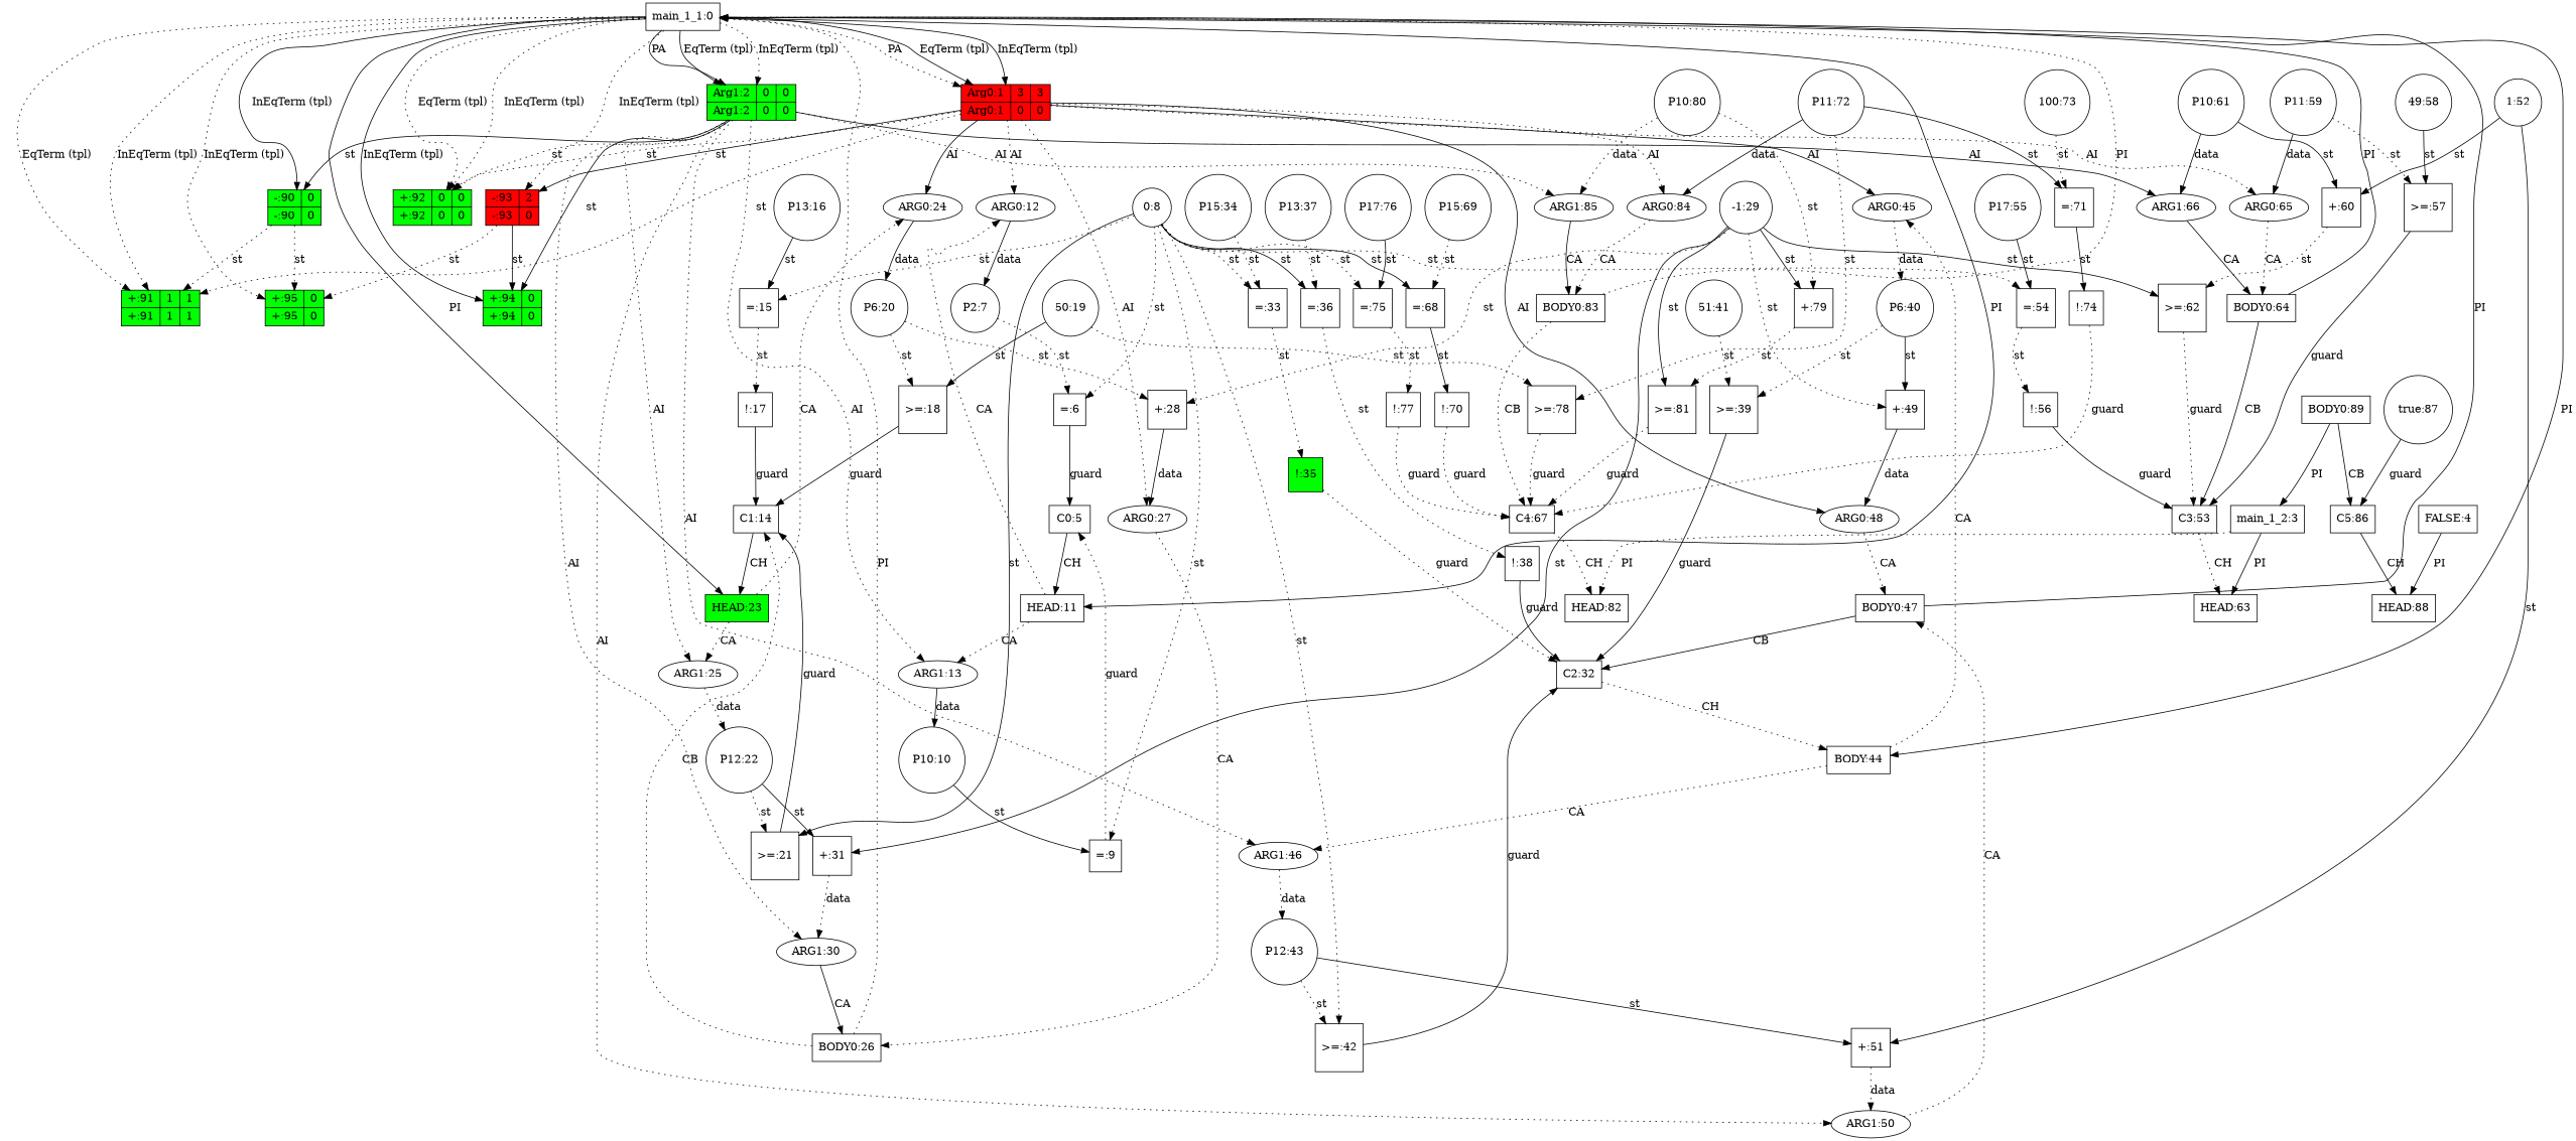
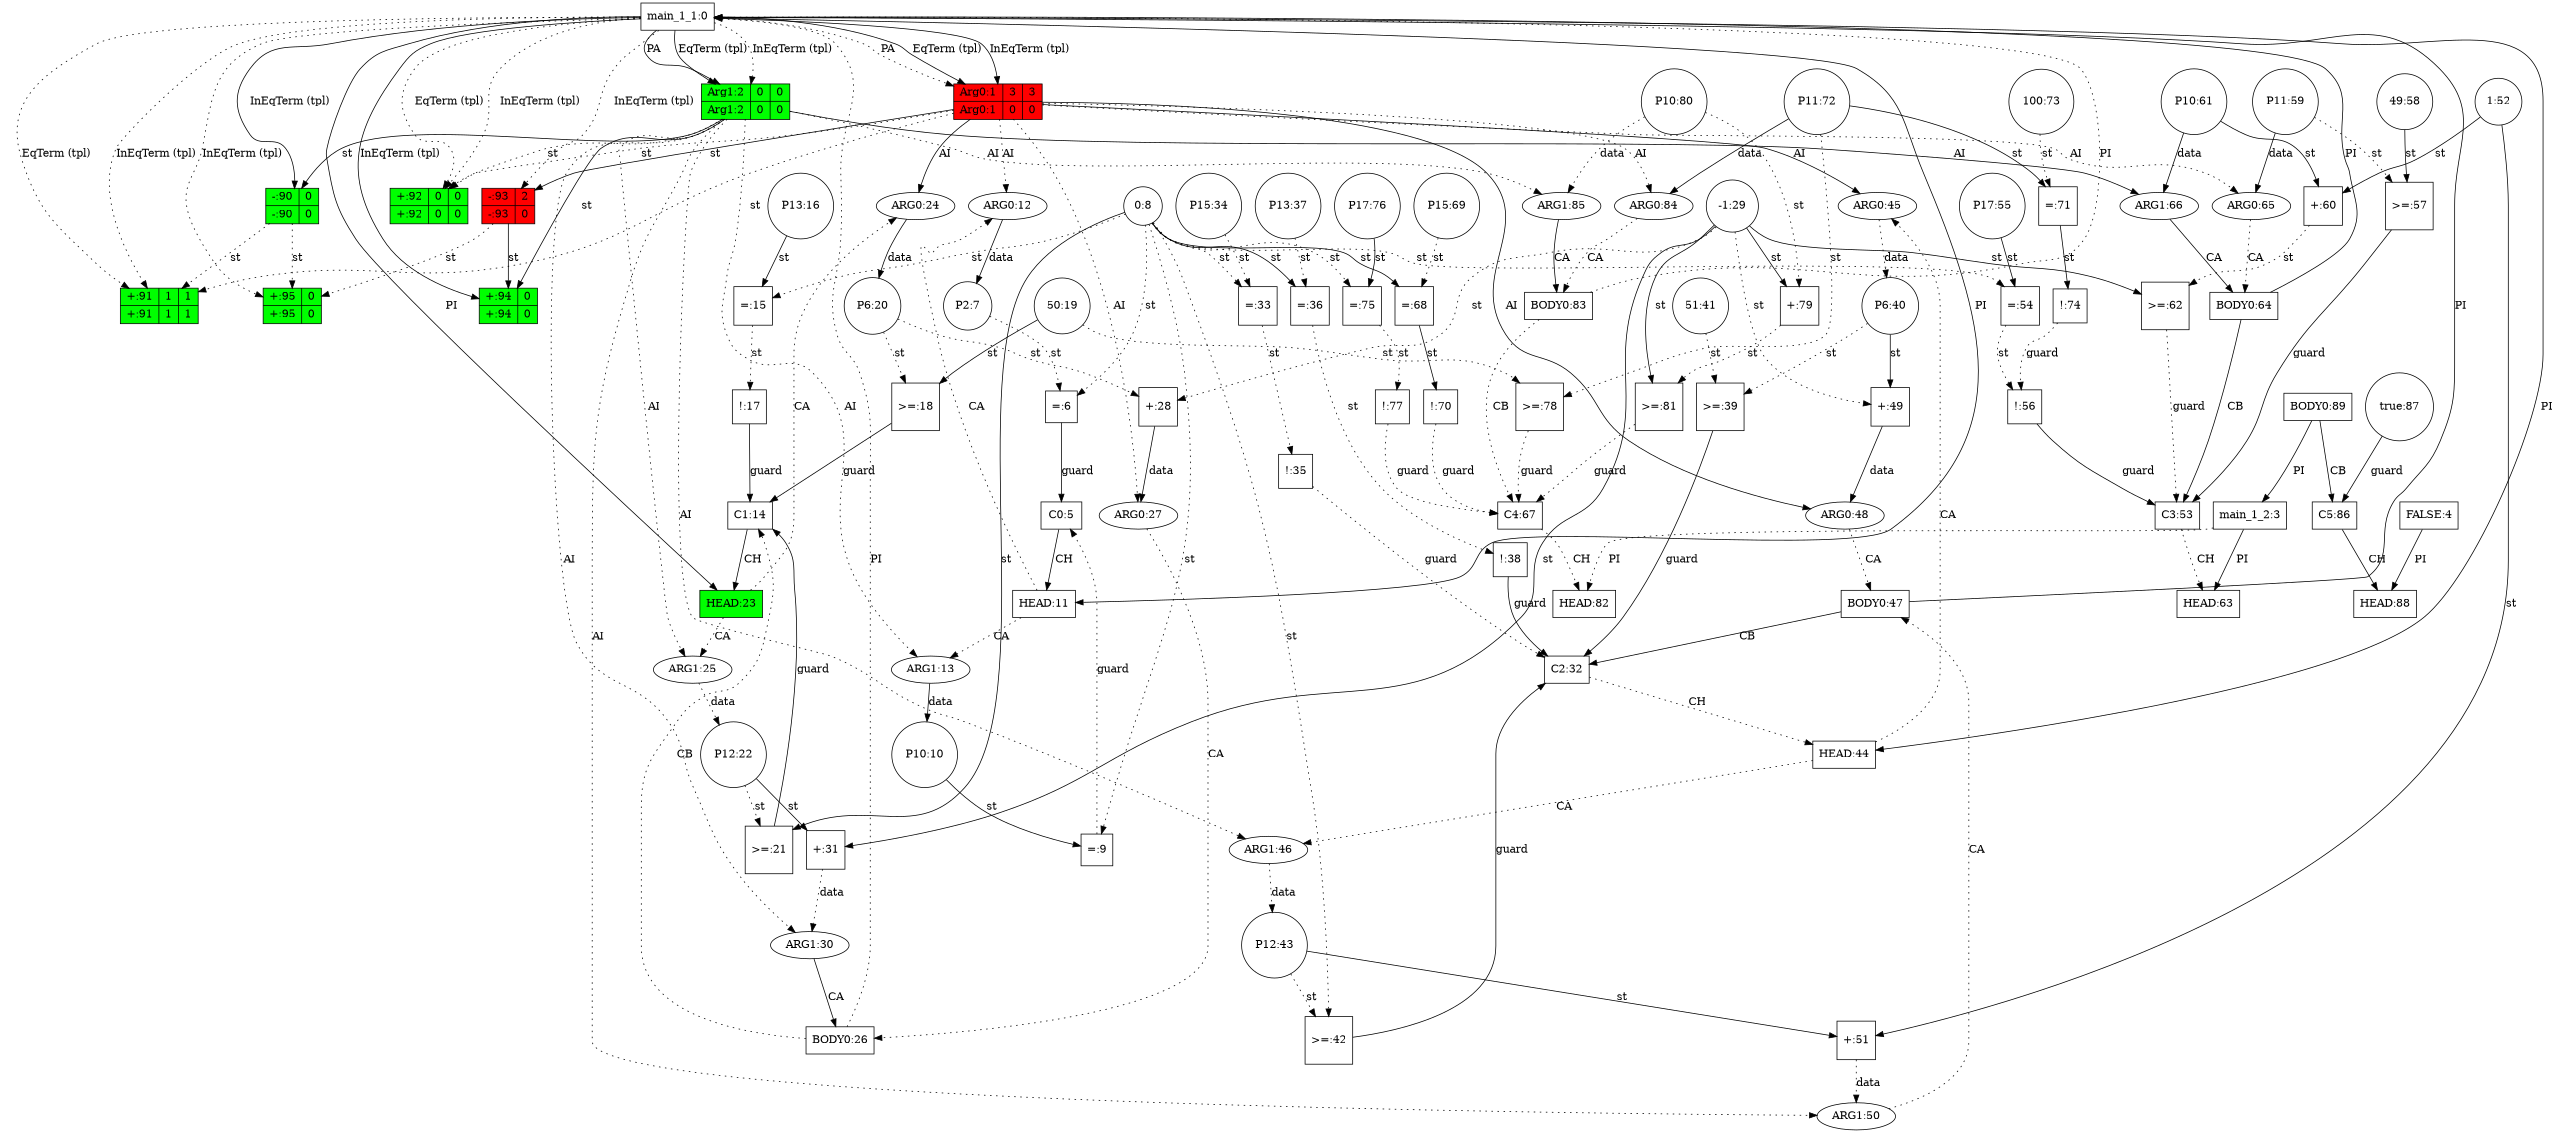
  digraph {
    node [color=black fillcolor=white shape=square style=filled]
    edge [style=dotted]
    n1 [label="main_1_1:0" nodeName=predicate_0 shape=box]
    n2 [fillcolor=red label="{{Arg0:1|3|3}|{Arg0:1|0|0}}" shape=record]
    n3 [fillcolor=green label="{{Arg1:2|0|0}|{Arg1:2|0|0}}" shape=record]
    n4 [label="HEAD:11" nodeName=clauseHead_0 shape=box]
    n5 [fillcolor=green label="HEAD:23" nodeName=clauseHead_1 shape=box]
-   n6 [label="BODY:44" nodeName=clauseHead_2 shape=box]
+   n6 [label="HEAD:44" nodeName=clauseHead_2 shape=box]
    n7 [fillcolor=green label="{{-:90|0}|{-:90|0}}" shape=record]
    n8 [fillcolor=green label="{{+:91|1|1}|{+:91|1|1}}" shape=record]
    n9 [fillcolor=green label="{{+:92|0|0}|{+:92|0|0}}" shape=record]
    n10 [fillcolor=red label="{{-:93|2}|{-:93|0}}" shape=record]
    n11 [fillcolor=green label="{{+:94|0}|{+:94|0}}" shape=record]
    n12 [fillcolor=green label="{{+:95|0}|{+:95|0}}" shape=record]
    n13 [label="ARG0:12" nodeName=clauseArgument_0 shape=ellipse]
    n14 [label="ARG0:24" nodeName=clauseArgument_2 shape=ellipse]
    n15 [label="ARG0:27" nodeName=clauseArgument_4 shape=ellipse]
    n16 [label="ARG0:45" nodeName=clauseArgument_6 shape=ellipse]
    n17 [label="ARG0:48" nodeName=clauseArgument_8 shape=ellipse]
    n18 [label="ARG0:65" nodeName=clauseArgument_10 shape=ellipse]
    n19 [label="ARG0:84" nodeName=clauseArgument_12 shape=ellipse]
    n20 [label="ARG1:13" nodeName=clauseArgument_1 shape=ellipse]
    n21 [label="ARG1:25" nodeName=clauseArgument_3 shape=ellipse]
    n22 [label="ARG1:30" nodeName=clauseArgument_5 shape=ellipse]
    n23 [label="ARG1:46" nodeName=clauseArgument_7 shape=ellipse]
    n24 [label="ARG1:50" nodeName=clauseArgument_9 shape=ellipse]
    n25 [label="ARG1:66" nodeName=clauseArgument_11 shape=ellipse]
    n26 [label="ARG1:85" nodeName=clauseArgument_13 shape=ellipse]
    n27 [label="P2:7" nodeName=P2_7 shape=circle]
    n28 [label="P6:20" nodeName=P6_20 shape=circle]
    n29 [label="BODY0:26" nodeName=clauseBody_0 shape=box]
    n30 [label="P6:40" nodeName=P6_40 shape=circle]
    n31 [label="BODY0:47" nodeName=clauseBody_1 shape=box]
    n32 [label="BODY0:64" nodeName=clauseBody_2 shape=box]
    n33 [label="BODY0:83" nodeName=clauseBody_3 shape=box]
    n34 [label="P10:10" nodeName=P10_10 shape=circle]
    n35 [label="P12:22" nodeName=P12_22 shape=circle]
    n36 [label="P12:43" nodeName=P12_43 shape=circle]
    n37 [label="=:6" nodeName="=_6"]
    n38 [label="C0:5" nodeName=clause_0 shape=box]
    n39 [label="0:8" nodeName="0_8" shape=circle]
    n40 [label="=:9" nodeName="=_9"]
    n41 [label="=:15" nodeName="=_15"]
    n42 [label=">=:21" nodeName=">=_21"]
    n43 [label="=:33" nodeName="=_33"]
    n44 [label="=:36" nodeName="=_36"]
    n45 [label=">=:42" nodeName=">=_42"]
    n46 [label="=:54" nodeName="=_54"]
    n47 [label="=:68" nodeName="=_68"]
    n48 [label="=:75" nodeName="=_75"]
    n49 [label="!:17" nodeName="!_17"]
    n50 [label="C1:14" nodeName=clause_1 shape=box]
-   n51 [fillcolor=green label="!:35" nodeName="!_35"]
+   n51 [label="!:35" nodeName="!_35"]
    n52 [label="!:38" nodeName="!_38"]
    n53 [label="C2:32" nodeName=clause_2 shape=box]
    n54 [label="!:56" nodeName="!_56"]
    n55 [label="!:70" nodeName="!_70"]
    n56 [label="!:77" nodeName="!_77"]
    n57 [label="P13:16" nodeName=P13_16 shape=circle]
    n58 [label="50:19" nodeName="50_19" shape=circle]
    n59 [label=">=:18" nodeName=">=_18"]
    n60 [label=">=:78" nodeName=">=_78"]
    n61 [label="C4:67" nodeName=clause_4 shape=box]
    n62 [label="+:28" nodeName="+_28"]
    n63 [label="+:31" nodeName="+_31"]
    n64 [label="-1:29" nodeName="-1_29" shape=circle]
    n65 [label="+:49" nodeName="+_49"]
    n66 [label=">=:62" nodeName=">=_62"]
    n67 [label="+:79" nodeName="+_79"]
    n68 [label=">=:81" nodeName=">=_81"]
    n69 [label="C3:53" nodeName=clause_3 shape=box]
    n70 [label="P15:34" nodeName=P15_34 shape=circle]
    n71 [label="P13:37" nodeName=P13_37 shape=circle]
    n72 [label=">=:39" nodeName=">=_39"]
    n73 [label="51:41" nodeName="51_41" shape=circle]
    n74 [label="+:51" nodeName="+_51"]
    n75 [label="1:52" nodeName="1_52" shape=circle]
    n76 [label="+:60" nodeName="+_60"]
    n77 [label="P17:55" nodeName=P17_55 shape=circle]
    n78 [label="HEAD:63" nodeName=clauseHead_3 shape=box]
    n79 [label="49:58" nodeName="49_58" shape=circle]
    n80 [label=">=:57" nodeName=">=_57"]
    n81 [label="P11:59" nodeName=P11_59 shape=circle]
    n82 [label="P10:61" nodeName=P10_61 shape=circle]
    n83 [label="main_1_2:3" nodeName=predicate_1 shape=box]
    n84 [label="HEAD:82" nodeName=clauseHead_4 shape=box]
    n85 [label="P15:69" nodeName=P15_69 shape=circle]
    n86 [label="P11:72" nodeName=P11_72 shape=circle]
    n87 [label="=:71" nodeName="=_71"]
    n88 [label="!:74" nodeName="!_74"]
    n89 [label="100:73" nodeName="100_73" shape=circle]
    n90 [label="P17:76" nodeName=P17_76 shape=circle]
    n91 [label="P10:80" nodeName=P10_80 shape=circle]
    n92 [label="true:87" nodeName=true_87 shape=circle]
    n93 [label="C5:86" nodeName=clause_5 shape=box]
    n94 [label="HEAD:88" nodeName=clauseHead_5 shape=box]
    n95 [label="FALSE:4" nodeName=FALSE shape=box]
    n96 [label="BODY0:89" nodeName=clauseBody_4 shape=box]
    n1 -> n2 [label=PA]
    n1 -> n2 [label="EqTerm (tpl)" style=solid]
    n1 -> n2 [label="InEqTerm (tpl)" style=solid]
    n1 -> n3 [label=PA style=solid]
    n1 -> n3 [label="EqTerm (tpl)" style=solid]
    n1 -> n3 [label="InEqTerm (tpl)"]
    n1 -> n4 [label=PI style=solid]
    n1 -> n5 [label=PI style=solid]
    n1 -> n6 [label=PI style=solid]
    n1 -> n7 [label="InEqTerm (tpl)" style=solid]
    n1 -> n8 [label="EqTerm (tpl)"]
    n1 -> n8 [label="InEqTerm (tpl)"]
    n1 -> n9 [label="EqTerm (tpl)"]
    n1 -> n9 [label="InEqTerm (tpl)"]
    n1 -> n10 [label="InEqTerm (tpl)"]
    n1 -> n11 [label="InEqTerm (tpl)" style=solid]
    n1 -> n12 [label="InEqTerm (tpl)"]
    n2 -> n8 [label=st]
    n2 -> n9 [label=st]
    n2 -> n10 [label=st style=solid]
    n2 -> n13 [label=AI]
    n2 -> n14 [label=AI style=solid]
    n2 -> n15 [label=AI]
    n2 -> n16 [label=AI style=solid]
    n2 -> n17 [label=AI style=solid]
    n2 -> n18 [label=AI]
    n2 -> n19 [label=AI]
    n3 -> n7 [label=st style=solid]
    n3 -> n9 [label=st]
    n3 -> n11 [label=st style=solid]
    n3 -> n20 [label=AI]
    n3 -> n21 [label=AI]
    n3 -> n22 [label=AI]
    n3 -> n23 [label=AI]
    n3 -> n24 [label=AI]
    n3 -> n25 [label=AI style=solid]
    n3 -> n26 [label=AI]
    n4 -> n13 [label=CA]
    n4 -> n20 [label=CA]
    n5 -> n14 [label=CA]
    n5 -> n21 [label=CA]
    n6 -> n16 [label=CA]
    n6 -> n23 [label=CA]
    n7 -> n8 [label=st]
    n7 -> n12 [label=st]
    n10 -> n11 [label=st style=solid]
    n10 -> n12 [label=st]
    n13 -> n27 [label=data style=solid]
    n14 -> n28 [label=data style=solid]
    n15 -> n29 [label=CA]
    n16 -> n30 [label=data]
    n17 -> n31 [label=CA]
    n18 -> n32 [label=CA]
    n19 -> n33 [label=CA]
    n20 -> n34 [label=data style=solid]
    n21 -> n35 [label=data]
    n22 -> n29 [label=CA style=solid]
    n23 -> n36 [label=data]
    n24 -> n31 [label=CA]
    n25 -> n32 [label=CA style=solid]
    n26 -> n33 [label=CA style=solid]
    n27 -> n37 [label=st]
    n28 -> n59 [label=st]
    n28 -> n62 [label=st]
    n29 -> n1 [label=PI]
    n29 -> n50 [label=CB]
    n30 -> n65 [label=st style=solid]
    n30 -> n72 [label=st]
    n31 -> n1 [label=PI style=solid]
    n31 -> n53 [label=CB style=solid]
    n32 -> n1 [label=PI style=solid]
    n32 -> n69 [label=CB style=solid]
    n33 -> n1 [label=PI]
    n33 -> n61 [label=CB]
    n34 -> n40 [label=st style=solid]
    n35 -> n42 [label=st]
    n35 -> n63 [label=st style=solid]
    n36 -> n45 [label=st]
    n36 -> n74 [label=st style=solid]
    n37 -> n38 [label=guard style=solid]
    n38 -> n4 [label=CH style=solid]
    n39 -> n37 [label=st]
    n39 -> n40 [label=st]
    n39 -> n41 [label=st]
    n39 -> n42 [label=st style=solid]
    n39 -> n43 [label=st]
    n39 -> n44 [label=st style=solid]
    n39 -> n45 [label=st]
    n39 -> n46 [label=st]
    n39 -> n47 [label=st style=solid]
    n39 -> n48 [label=st]
    n40 -> n38 [label=guard]
    n41 -> n49 [label=st]
    n42 -> n50 [label=guard style=solid]
    n43 -> n51 [label=st]
    n44 -> n52 [label=st]
    n45 -> n53 [label=guard style=solid]
    n46 -> n54 [label=st]
    n47 -> n55 [label=st style=solid]
    n48 -> n56 [label=st]
    n49 -> n50 [label=guard style=solid]
    n50 -> n5 [label=CH style=solid]
    n51 -> n53 [label=guard]
    n52 -> n53 [label=guard style=solid]
    n53 -> n6 [label=CH]
    n54 -> n69 [label=guard style=solid]
    n55 -> n61 [label=guard]
    n56 -> n61 [label=guard]
    n57 -> n41 [label=st style=solid]
    n58 -> n59 [label=st style=solid]
    n58 -> n60 [label=st]
    n59 -> n50 [label=guard style=solid]
    n60 -> n61 [label=guard]
    n61 -> n84 [label=CH]
    n62 -> n15 [label=data style=solid]
    n63 -> n22 [label=data]
    n64 -> n62 [label=st]
    n64 -> n63 [label=st style=solid]
    n64 -> n65 [label=st]
    n64 -> n66 [label=st style=solid]
    n64 -> n67 [label=st style=solid]
    n64 -> n68 [label=st style=solid]
    n65 -> n17 [label=data style=solid]
    n66 -> n69 [label=guard]
    n67 -> n68 [label=st]
    n68 -> n61 [label=guard]
    n69 -> n78 [label=CH]
    n70 -> n43 [label=st]
    n71 -> n44 [label=st]
    n72 -> n53 [label=guard style=solid]
    n73 -> n72 [label=st]
    n74 -> n24 [label=data]
    n75 -> n74 [label=st style=solid]
    n75 -> n76 [label=st style=solid]
    n76 -> n66 [label=st]
    n77 -> n46 [label=st style=solid]
    n79 -> n80 [label=st style=solid]
    n80 -> n69 [label=guard style=solid]
    n81 -> n18 [label=data style=solid]
    n81 -> n80 [label=st]
    n82 -> n25 [label=data style=solid]
    n82 -> n76 [label=st style=solid]
    n83 -> n78 [label=PI style=solid]
    n83 -> n84 [label=PI]
    n85 -> n47 [label=st]
    n86 -> n19 [label=data style=solid]
    n86 -> n60 [label=st]
    n86 -> n87 [label=st style=solid]
    n87 -> n88 [label=st style=solid]
-   n88 -> n61 [label=guard]
+   n88 -> n54 [label=guard]
    n89 -> n87 [label=st]
    n90 -> n48 [label=st style=solid]
    n91 -> n26 [label=data]
    n91 -> n67 [label=st]
    n92 -> n93 [label=guard style=solid]
    n93 -> n94 [label=CH style=solid]
    n95 -> n94 [label=PI style=solid]
    n96 -> n83 [label=PI style=solid]
    n96 -> n93 [label=CB style=solid]
  }
